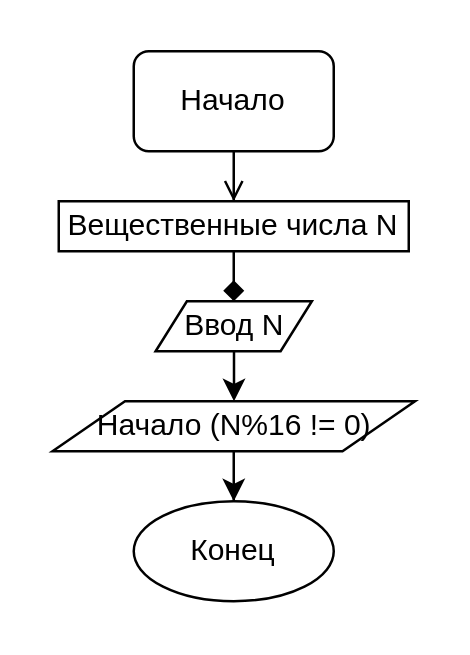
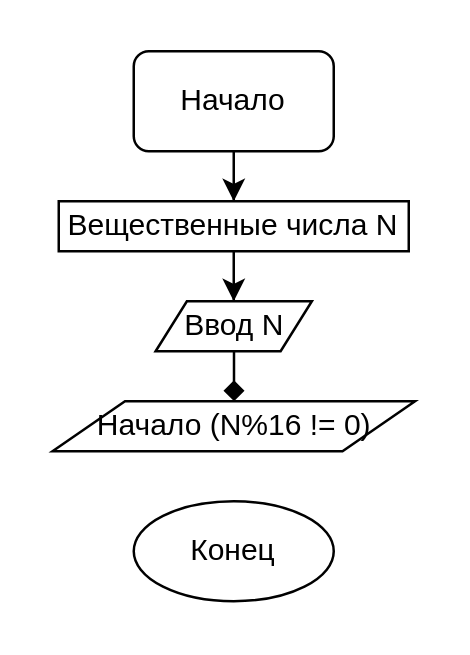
  <mxCell id="0" />
  <mxCell id="1" parent="0" />
- <mxCell id="2" style="edgeStyle=orthogonalEdgeStyle;rounded=0;orthogonalLoop=1;jettySize=auto;html=1;entryX=0.5;entryY=0;entryDx=0;entryDy=0;endArrow=open;" edge="1" parent="1" source="3" target="7"><mxGeometry relative="1" as="geometry" /></mxCell>
+ <mxCell id="2" style="edgeStyle=orthogonalEdgeStyle;rounded=0;orthogonalLoop=1;jettySize=auto;html=1;entryX=0.5;entryY=0;entryDx=0;entryDy=0;" edge="1" parent="1" source="3" target="7"><mxGeometry relative="1" as="geometry" /></mxCell>
  <mxCell id="3" value="Начало" style="whiteSpace=wrap;html=1;rounded=1;" vertex="1" parent="1"><mxGeometry x="53" y="20" width="80" height="40" as="geometry" /></mxCell>
- <mxCell id="4" style="edgeStyle=orthogonalEdgeStyle;rounded=0;orthogonalLoop=1;jettySize=auto;html=1;entryX=0.5;entryY=0;entryDx=0;entryDy=0;" edge="1" parent="1" source="5" target="9"><mxGeometry relative="1" as="geometry" /></mxCell>
+ <mxCell id="4" style="edgeStyle=orthogonalEdgeStyle;rounded=0;orthogonalLoop=1;jettySize=auto;html=1;entryX=0.5;entryY=0;entryDx=0;entryDy=0;endArrow=diamond;" edge="1" parent="1" source="5" target="9"><mxGeometry relative="1" as="geometry" /></mxCell>
  <mxCell id="5" value="Ввод&amp;nbsp;N" style="shape=parallelogram;perimeter=parallelogramPerimeter;whiteSpace=wrap;html=1;" vertex="1" parent="1"><mxGeometry x="61.75" y="120" width="62.5" height="20" as="geometry" /></mxCell>
- <mxCell id="6" style="edgeStyle=orthogonalEdgeStyle;rounded=0;orthogonalLoop=1;jettySize=auto;html=1;entryX=0.5;entryY=0;entryDx=0;entryDy=0;endArrow=diamond;" edge="1" parent="1" source="7" target="5"><mxGeometry relative="1" as="geometry" /></mxCell>
+ <mxCell id="6" style="edgeStyle=orthogonalEdgeStyle;rounded=0;orthogonalLoop=1;jettySize=auto;html=1;entryX=0.5;entryY=0;entryDx=0;entryDy=0;" edge="1" parent="1" source="7" target="5"><mxGeometry relative="1" as="geometry" /></mxCell>
  <mxCell id="7" value="Вещественные числа N" style="rounded=0;whiteSpace=wrap;html=1;" vertex="1" parent="1"><mxGeometry x="23" y="80" width="140" height="20" as="geometry" /></mxCell>
- <mxCell id="8" style="edgeStyle=orthogonalEdgeStyle;rounded=0;orthogonalLoop=1;jettySize=auto;html=1;" edge="1" parent="1" source="9" target="10"><mxGeometry relative="1" as="geometry" /></mxCell>
  <mxCell id="9" value="Начало&amp;nbsp;(N%16 != 0)" style="shape=parallelogram;perimeter=parallelogramPerimeter;whiteSpace=wrap;html=1;" vertex="1" parent="1"><mxGeometry x="20.5" y="160" width="145" height="20" as="geometry" /></mxCell>
  <mxCell id="10" value="Конец" style="ellipse;whiteSpace=wrap;html=1;" vertex="1" parent="1"><mxGeometry x="53" y="200" width="80" height="40" as="geometry" /></mxCell>
